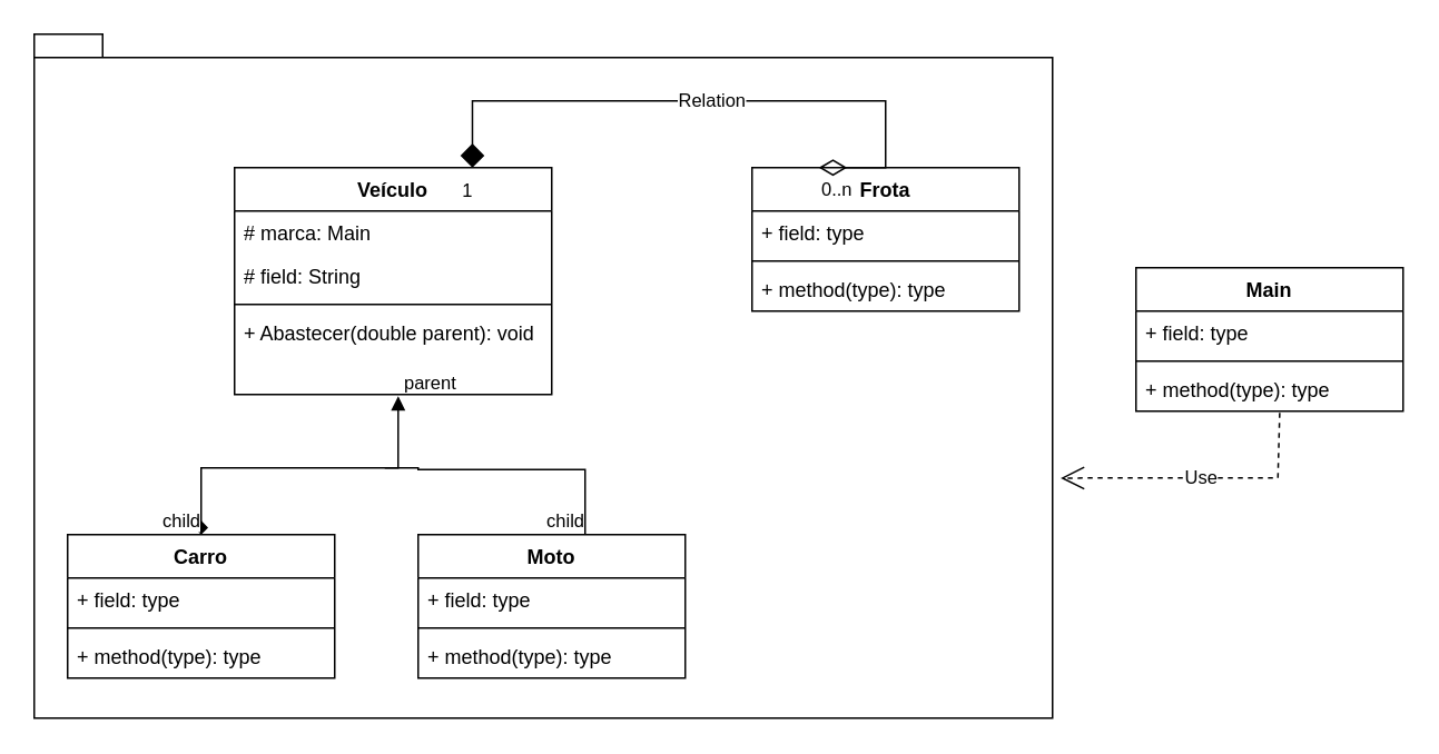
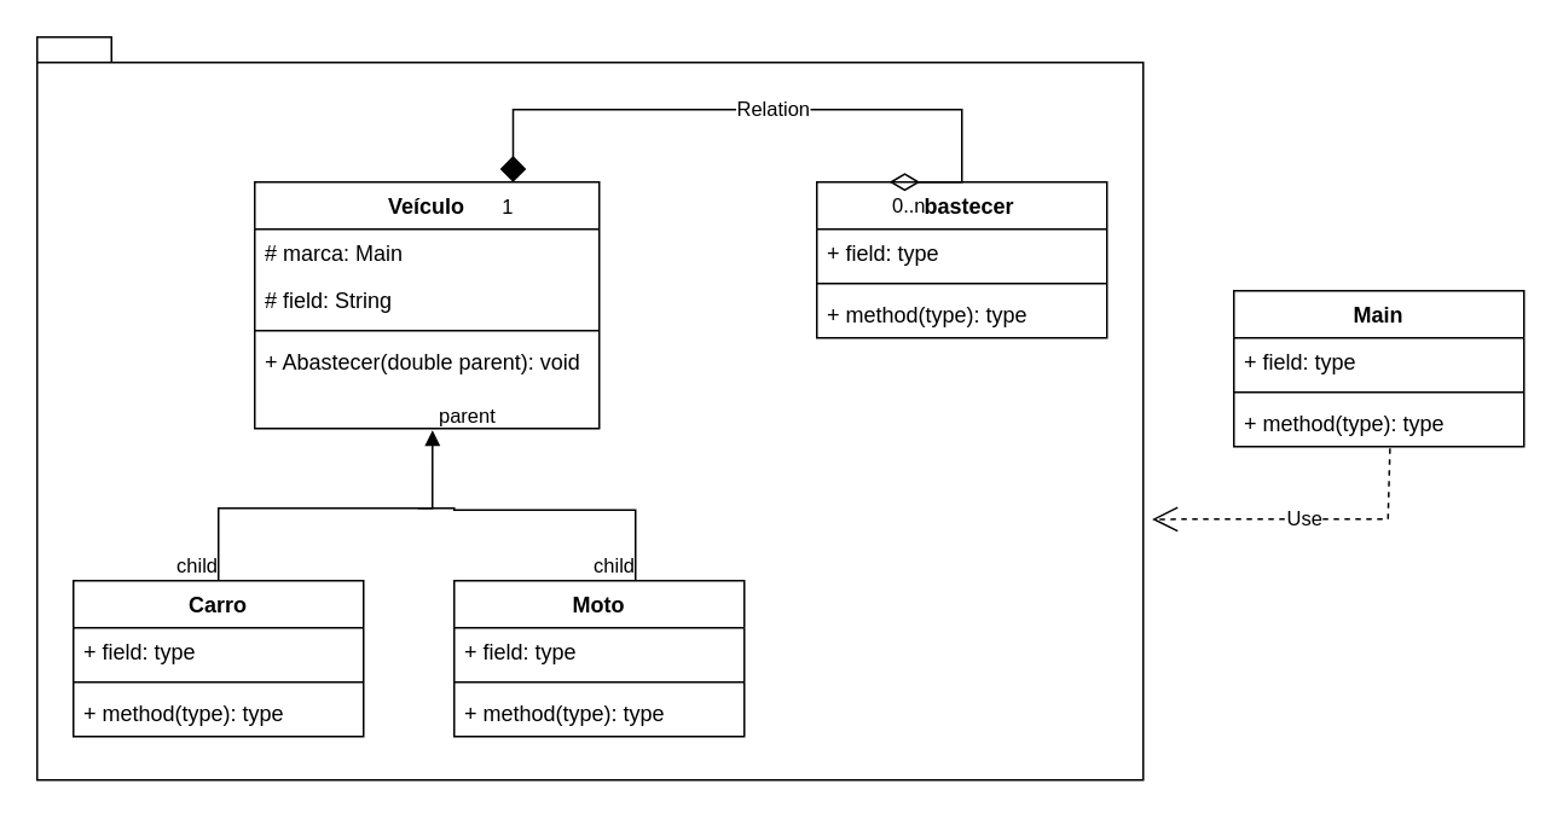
  <mxCell id="0" />
  <mxCell id="1" parent="0" />
  <mxCell id="2" value="" style="shape=folder;fontStyle=1;spacingTop=10;tabWidth=40;tabHeight=14;tabPosition=left;html=1;whiteSpace=wrap;" vertex="1" parent="1"><mxGeometry x="20" y="20" width="610" height="410" as="geometry" /></mxCell>
  <mxCell id="3" value="Veículo" style="swimlane;fontStyle=1;align=center;verticalAlign=top;childLayout=stackLayout;horizontal=1;startSize=26;horizontalStack=0;resizeParent=1;resizeParentMax=0;resizeLast=0;collapsible=1;marginBottom=0;whiteSpace=wrap;html=1;" vertex="1" parent="1"><mxGeometry x="140" y="100" width="190" height="136" as="geometry"><mxRectangle x="230" y="400" width="80" height="30" as="alternateBounds" /></mxGeometry></mxCell>
  <mxCell id="4" value="# marca: Main" style="text;strokeColor=none;fillColor=none;align=left;verticalAlign=top;spacingLeft=4;spacingRight=4;overflow=hidden;rotatable=0;points=[[0,0.5],[1,0.5]];portConstraint=eastwest;whiteSpace=wrap;html=1;" vertex="1" parent="3"><mxGeometry y="26" width="190" height="26" as="geometry" /></mxCell>
  <mxCell id="5" value="# field: String" style="text;strokeColor=none;fillColor=none;align=left;verticalAlign=top;spacingLeft=4;spacingRight=4;overflow=hidden;rotatable=0;points=[[0,0.5],[1,0.5]];portConstraint=eastwest;whiteSpace=wrap;html=1;" vertex="1" parent="3"><mxGeometry y="52" width="190" height="26" as="geometry" /></mxCell>
  <mxCell id="6" value="" style="line;strokeWidth=1;fillColor=none;align=left;verticalAlign=middle;spacingTop=-1;spacingLeft=3;spacingRight=3;rotatable=0;labelPosition=right;points=[];portConstraint=eastwest;strokeColor=inherit;" vertex="1" parent="3"><mxGeometry y="78" width="190" height="8" as="geometry" /></mxCell>
  <mxCell id="7" value="+ Abastecer(double parent): void" style="text;strokeColor=none;fillColor=none;align=left;verticalAlign=top;spacingLeft=4;spacingRight=4;overflow=hidden;rotatable=0;points=[[0,0.5],[1,0.5]];portConstraint=eastwest;whiteSpace=wrap;html=1;" vertex="1" parent="3"><mxGeometry y="86" width="190" height="50" as="geometry" /></mxCell>
  <mxCell id="8" value="Carro" style="swimlane;fontStyle=1;align=center;verticalAlign=top;childLayout=stackLayout;horizontal=1;startSize=26;horizontalStack=0;resizeParent=1;resizeParentMax=0;resizeLast=0;collapsible=1;marginBottom=0;whiteSpace=wrap;html=1;" vertex="1" parent="1"><mxGeometry x="40" y="320" width="160" height="86" as="geometry" /></mxCell>
  <mxCell id="9" value="+ field: type" style="text;strokeColor=none;fillColor=none;align=left;verticalAlign=top;spacingLeft=4;spacingRight=4;overflow=hidden;rotatable=0;points=[[0,0.5],[1,0.5]];portConstraint=eastwest;whiteSpace=wrap;html=1;" vertex="1" parent="8"><mxGeometry y="26" width="160" height="26" as="geometry" /></mxCell>
  <mxCell id="10" value="" style="line;strokeWidth=1;fillColor=none;align=left;verticalAlign=middle;spacingTop=-1;spacingLeft=3;spacingRight=3;rotatable=0;labelPosition=right;points=[];portConstraint=eastwest;strokeColor=inherit;" vertex="1" parent="8"><mxGeometry y="52" width="160" height="8" as="geometry" /></mxCell>
  <mxCell id="11" value="+ method(type): type" style="text;strokeColor=none;fillColor=none;align=left;verticalAlign=top;spacingLeft=4;spacingRight=4;overflow=hidden;rotatable=0;points=[[0,0.5],[1,0.5]];portConstraint=eastwest;whiteSpace=wrap;html=1;" vertex="1" parent="8"><mxGeometry y="60" width="160" height="26" as="geometry" /></mxCell>
- <mxCell id="12" value="" style="endArrow=diamond;html=1;edgeStyle=orthogonalEdgeStyle;rounded=0;entryX=0.5;entryY=0;entryDx=0;entryDy=0;exitX=0.516;exitY=1.02;exitDx=0;exitDy=0;exitPerimeter=0;startArrow=block;startFill=1;" edge="1" parent="1" source="7" target="8"><mxGeometry relative="1" as="geometry"><mxPoint x="220" y="167.5" as="sourcePoint" /><mxPoint x="380" y="167.5" as="targetPoint" /><Array as="points"><mxPoint x="238" y="280" /><mxPoint x="120" y="280" /></Array></mxGeometry></mxCell>
+ <mxCell id="12" value="" style="endArrow=none;html=1;edgeStyle=orthogonalEdgeStyle;rounded=0;entryX=0.5;entryY=0;entryDx=0;entryDy=0;exitX=0.516;exitY=1.02;exitDx=0;exitDy=0;exitPerimeter=0;startArrow=block;startFill=1;" edge="1" parent="1" source="7" target="8"><mxGeometry relative="1" as="geometry"><mxPoint x="220" y="167.5" as="sourcePoint" /><mxPoint x="380" y="167.5" as="targetPoint" /><Array as="points"><mxPoint x="238" y="280" /><mxPoint x="120" y="280" /></Array></mxGeometry></mxCell>
  <mxCell id="13" value="parent" style="edgeLabel;resizable=0;html=1;align=left;verticalAlign=bottom;" connectable="0" vertex="1" parent="12"><mxGeometry x="-1" relative="1" as="geometry"><mxPoint x="2" as="offset" /></mxGeometry></mxCell>
  <mxCell id="14" value="child" style="edgeLabel;resizable=0;html=1;align=right;verticalAlign=bottom;" connectable="0" vertex="1" parent="12"><mxGeometry x="1" relative="1" as="geometry" /></mxCell>
  <mxCell id="15" value="Moto" style="swimlane;fontStyle=1;align=center;verticalAlign=top;childLayout=stackLayout;horizontal=1;startSize=26;horizontalStack=0;resizeParent=1;resizeParentMax=0;resizeLast=0;collapsible=1;marginBottom=0;whiteSpace=wrap;html=1;" vertex="1" parent="1"><mxGeometry x="250" y="320" width="160" height="86" as="geometry" /></mxCell>
  <mxCell id="16" value="" style="endArrow=none;html=1;edgeStyle=orthogonalEdgeStyle;rounded=0;" edge="1" parent="15"><mxGeometry relative="1" as="geometry"><mxPoint x="-20" y="-40" as="sourcePoint" /><mxPoint x="100" as="targetPoint" /><Array as="points"><mxPoint y="-40" /><mxPoint x="100" y="-39" /></Array></mxGeometry></mxCell>
  <mxCell id="17" value="child" style="edgeLabel;resizable=0;html=1;align=right;verticalAlign=bottom;" connectable="0" vertex="1" parent="16"><mxGeometry x="1" relative="1" as="geometry" /></mxCell>
  <mxCell id="18" value="+ field: type" style="text;strokeColor=none;fillColor=none;align=left;verticalAlign=top;spacingLeft=4;spacingRight=4;overflow=hidden;rotatable=0;points=[[0,0.5],[1,0.5]];portConstraint=eastwest;whiteSpace=wrap;html=1;" vertex="1" parent="15"><mxGeometry y="26" width="160" height="26" as="geometry" /></mxCell>
  <mxCell id="19" value="" style="line;strokeWidth=1;fillColor=none;align=left;verticalAlign=middle;spacingTop=-1;spacingLeft=3;spacingRight=3;rotatable=0;labelPosition=right;points=[];portConstraint=eastwest;strokeColor=inherit;" vertex="1" parent="15"><mxGeometry y="52" width="160" height="8" as="geometry" /></mxCell>
  <mxCell id="20" value="+ method(type): type" style="text;strokeColor=none;fillColor=none;align=left;verticalAlign=top;spacingLeft=4;spacingRight=4;overflow=hidden;rotatable=0;points=[[0,0.5],[1,0.5]];portConstraint=eastwest;whiteSpace=wrap;html=1;" vertex="1" parent="15"><mxGeometry y="60" width="160" height="26" as="geometry" /></mxCell>
- <mxCell id="21" value="Frota" style="swimlane;fontStyle=1;align=center;verticalAlign=top;childLayout=stackLayout;horizontal=1;startSize=26;horizontalStack=0;resizeParent=1;resizeParentMax=0;resizeLast=0;collapsible=1;marginBottom=0;whiteSpace=wrap;html=1;" vertex="1" parent="1"><mxGeometry x="450" y="100" width="160" height="86" as="geometry" /></mxCell>
+ <mxCell id="21" value="Abastecer" style="swimlane;fontStyle=1;align=center;verticalAlign=top;childLayout=stackLayout;horizontal=1;startSize=26;horizontalStack=0;resizeParent=1;resizeParentMax=0;resizeLast=0;collapsible=1;marginBottom=0;whiteSpace=wrap;html=1;" vertex="1" parent="1"><mxGeometry x="450" y="100" width="160" height="86" as="geometry" /></mxCell>
  <mxCell id="22" value="+ field: type" style="text;strokeColor=none;fillColor=none;align=left;verticalAlign=top;spacingLeft=4;spacingRight=4;overflow=hidden;rotatable=0;points=[[0,0.5],[1,0.5]];portConstraint=eastwest;whiteSpace=wrap;html=1;" vertex="1" parent="21"><mxGeometry y="26" width="160" height="26" as="geometry" /></mxCell>
  <mxCell id="23" value="" style="line;strokeWidth=1;fillColor=none;align=left;verticalAlign=middle;spacingTop=-1;spacingLeft=3;spacingRight=3;rotatable=0;labelPosition=right;points=[];portConstraint=eastwest;strokeColor=inherit;" vertex="1" parent="21"><mxGeometry y="52" width="160" height="8" as="geometry" /></mxCell>
  <mxCell id="24" value="+ method(type): type" style="text;strokeColor=none;fillColor=none;align=left;verticalAlign=top;spacingLeft=4;spacingRight=4;overflow=hidden;rotatable=0;points=[[0,0.5],[1,0.5]];portConstraint=eastwest;whiteSpace=wrap;html=1;" vertex="1" parent="21"><mxGeometry y="60" width="160" height="26" as="geometry" /></mxCell>
  <mxCell id="25" value="Relation" style="endArrow=diamond;html=1;endSize=12;startArrow=diamondThin;startSize=14;startFill=0;edgeStyle=orthogonalEdgeStyle;rounded=0;entryX=0.75;entryY=0;entryDx=0;entryDy=0;exitX=0.25;exitY=0;exitDx=0;exitDy=0;" edge="1" parent="1" source="21" target="3"><mxGeometry relative="1" as="geometry"><mxPoint x="380" y="220" as="sourcePoint" /><mxPoint x="540" y="220" as="targetPoint" /><Array as="points"><mxPoint x="530" y="100" /><mxPoint x="530" y="60" /><mxPoint x="283" y="60" /></Array></mxGeometry></mxCell>
  <mxCell id="26" value="0..n" style="edgeLabel;resizable=0;html=1;align=left;verticalAlign=top;" connectable="0" vertex="1" parent="25"><mxGeometry x="-1" relative="1" as="geometry" /></mxCell>
  <mxCell id="27" value="1" style="edgeLabel;resizable=0;html=1;align=right;verticalAlign=top;" connectable="0" vertex="1" parent="25"><mxGeometry x="1" relative="1" as="geometry" /></mxCell>
  <mxCell id="28" value="Main" style="swimlane;fontStyle=1;align=center;verticalAlign=top;childLayout=stackLayout;horizontal=1;startSize=26;horizontalStack=0;resizeParent=1;resizeParentMax=0;resizeLast=0;collapsible=1;marginBottom=0;whiteSpace=wrap;html=1;" vertex="1" parent="1"><mxGeometry x="680" y="160" width="160" height="86" as="geometry" /></mxCell>
  <mxCell id="29" value="+ field: type" style="text;strokeColor=none;fillColor=none;align=left;verticalAlign=top;spacingLeft=4;spacingRight=4;overflow=hidden;rotatable=0;points=[[0,0.5],[1,0.5]];portConstraint=eastwest;whiteSpace=wrap;html=1;" vertex="1" parent="28"><mxGeometry y="26" width="160" height="26" as="geometry" /></mxCell>
  <mxCell id="30" value="" style="line;strokeWidth=1;fillColor=none;align=left;verticalAlign=middle;spacingTop=-1;spacingLeft=3;spacingRight=3;rotatable=0;labelPosition=right;points=[];portConstraint=eastwest;strokeColor=inherit;" vertex="1" parent="28"><mxGeometry y="52" width="160" height="8" as="geometry" /></mxCell>
  <mxCell id="31" value="+ method(type): type" style="text;strokeColor=none;fillColor=none;align=left;verticalAlign=top;spacingLeft=4;spacingRight=4;overflow=hidden;rotatable=0;points=[[0,0.5],[1,0.5]];portConstraint=eastwest;whiteSpace=wrap;html=1;" vertex="1" parent="28"><mxGeometry y="60" width="160" height="26" as="geometry" /></mxCell>
  <mxCell id="32" value="Use" style="endArrow=open;endSize=12;dashed=1;html=1;rounded=0;entryX=1.008;entryY=0.649;entryDx=0;entryDy=0;entryPerimeter=0;exitX=0.538;exitY=1.038;exitDx=0;exitDy=0;exitPerimeter=0;" edge="1" parent="1" source="31" target="2"><mxGeometry width="160" relative="1" as="geometry"><mxPoint x="630" y="290" as="sourcePoint" /><mxPoint x="790" y="290" as="targetPoint" /><Array as="points"><mxPoint x="765" y="286" /></Array></mxGeometry></mxCell>
